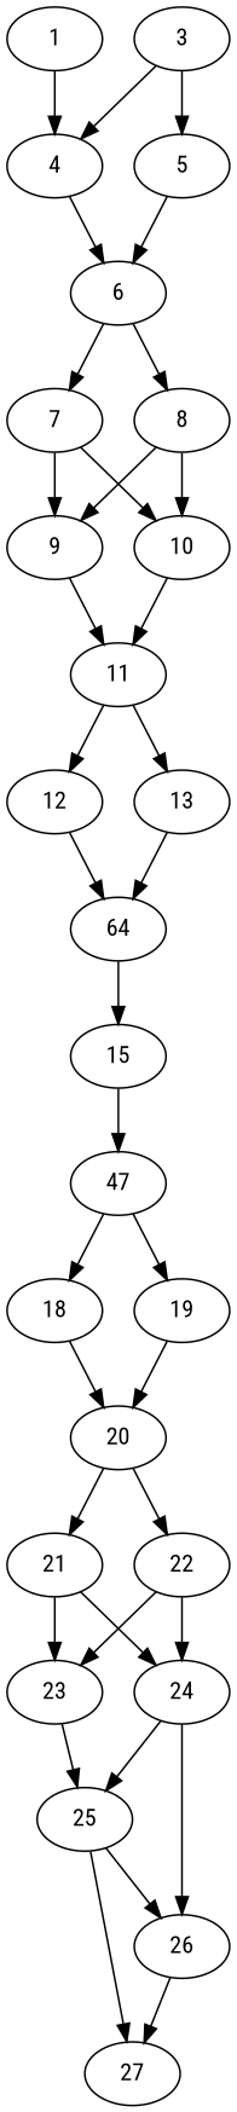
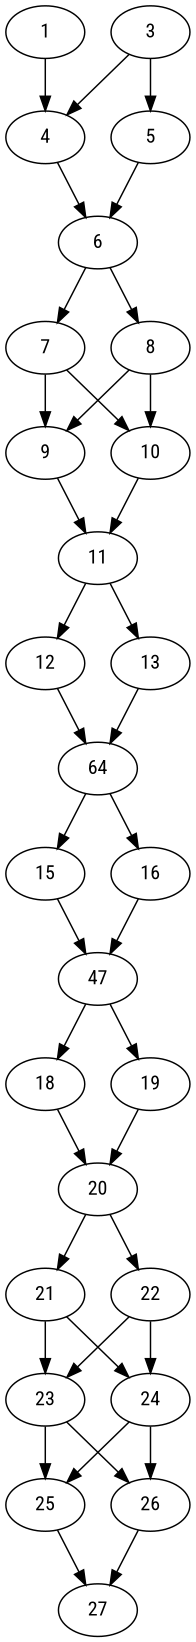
  strict digraph {
    fontname="Roboto Condensed"
    node [fontname="Roboto Condensed" paths="['BBa_J23100', 'BBa_J23101', 'BBa_J23102', 'BBa_J23103', 'BBa_J23104', 'BBa_J23105', 'BBa_J23106', 'BBa_J23107', 'BBa_J23108', 'BBa_J23109', 'BBa_J23110', 'BBa_J23111', 'BBa_J23112', 'BBa_J23113', 'BBa_J23114', 'BBa_J23115', 'BBa_J23116', 'BBa_J23117', 'BBa_J23118', 'BBa_J23119']" seq_length=1]
    edge [fontname="Roboto Condensed" paths="['BBa_J23100', 'BBa_J23102', 'BBa_J23103', 'BBa_J23104', 'BBa_J23108', 'BBa_J23111', 'BBa_J23112', 'BBa_J23113', 'BBa_J23116', 'BBa_J23117', 'BBa_J23118', 'BBa_J23119']"]
    1 [paths="['BBa_J23100', 'BBa_J23101', 'BBa_J23102', 'BBa_J23104', 'BBa_J23105', 'BBa_J23106', 'BBa_J23107', 'BBa_J23109', 'BBa_J23110', 'BBa_J23111', 'BBa_J23114', 'BBa_J23115', 'BBa_J23116', 'BBa_J23117', 'BBa_J23118', 'BBa_J23119']"]
    4 [paths="['BBa_J23100', 'BBa_J23102', 'BBa_J23103', 'BBa_J23104', 'BBa_J23108', 'BBa_J23111', 'BBa_J23112', 'BBa_J23113', 'BBa_J23116', 'BBa_J23117', 'BBa_J23118', 'BBa_J23119']"]
    3
    5 [paths="['BBa_J23101', 'BBa_J23105', 'BBa_J23106', 'BBa_J23107', 'BBa_J23109', 'BBa_J23110', 'BBa_J23114', 'BBa_J23115']"]
    6
    7 [paths="['BBa_J23100', 'BBa_J23101', 'BBa_J23102', 'BBa_J23104', 'BBa_J23105', 'BBa_J23106', 'BBa_J23107', 'BBa_J23108', 'BBa_J23109', 'BBa_J23110', 'BBa_J23111', 'BBa_J23116', 'BBa_J23117', 'BBa_J23118', 'BBa_J23119']"]
    8 [paths="['BBa_J23103', 'BBa_J23112', 'BBa_J23113', 'BBa_J23114', 'BBa_J23115']"]
    9 [paths="['BBa_J23101', 'BBa_J23102', 'BBa_J23103', 'BBa_J23104', 'BBa_J23108', 'BBa_J23109', 'BBa_J23112', 'BBa_J23115', 'BBa_J23116', 'BBa_J23117', 'BBa_J23119']"]
    10 [paths="['BBa_J23100', 'BBa_J23105', 'BBa_J23106', 'BBa_J23107', 'BBa_J23110', 'BBa_J23111', 'BBa_J23113', 'BBa_J23114', 'BBa_J23118']"]
    11 [seq_length=10]
    12 [paths="['BBa_J23100', 'BBa_J23101', 'BBa_J23102', 'BBa_J23103', 'BBa_J23104', 'BBa_J23105', 'BBa_J23106', 'BBa_J23108', 'BBa_J23109', 'BBa_J23110', 'BBa_J23111', 'BBa_J23112', 'BBa_J23113', 'BBa_J23114', 'BBa_J23116', 'BBa_J23117', 'BBa_J23118', 'BBa_J23119']"]
    13 [paths="['BBa_J23107', 'BBa_J23115']"]
    n13 [label=64 seq_length=3]
    15 [paths="['BBa_J23100', 'BBa_J23101', 'BBa_J23102', 'BBa_J23103', 'BBa_J23104', 'BBa_J23105', 'BBa_J23106', 'BBa_J23107', 'BBa_J23108', 'BBa_J23109', 'BBa_J23110', 'BBa_J23111', 'BBa_J23112', 'BBa_J23113', 'BBa_J23114', 'BBa_J23116', 'BBa_J23117', 'BBa_J23118', 'BBa_J23119']"]
+   16 [paths="['BBa_J23115']"]
    n16 [label=47 seq_length=2]
    18 [paths="['BBa_J23100', 'BBa_J23101', 'BBa_J23102', 'BBa_J23104', 'BBa_J23105', 'BBa_J23106', 'BBa_J23107', 'BBa_J23108', 'BBa_J23110', 'BBa_J23111', 'BBa_J23114', 'BBa_J23115', 'BBa_J23118', 'BBa_J23119']"]
    19 [paths="['BBa_J23103', 'BBa_J23109', 'BBa_J23112', 'BBa_J23113', 'BBa_J23116', 'BBa_J23117']"]
    20
    21 [paths="['BBa_J23101', 'BBa_J23103', 'BBa_J23104', 'BBa_J23106', 'BBa_J23107', 'BBa_J23108', 'BBa_J23111', 'BBa_J23112', 'BBa_J23113', 'BBa_J23117', 'BBa_J23118', 'BBa_J23119']"]
    22 [paths="['BBa_J23100', 'BBa_J23102', 'BBa_J23105', 'BBa_J23109', 'BBa_J23110', 'BBa_J23114', 'BBa_J23115', 'BBa_J23116']"]
    23 [paths="['BBa_J23100', 'BBa_J23106', 'BBa_J23108', 'BBa_J23110', 'BBa_J23111', 'BBa_J23114', 'BBa_J23115', 'BBa_J23119']"]
    24 [paths="['BBa_J23101', 'BBa_J23102', 'BBa_J23103', 'BBa_J23104', 'BBa_J23105', 'BBa_J23107', 'BBa_J23109', 'BBa_J23112', 'BBa_J23113', 'BBa_J23116', 'BBa_J23117', 'BBa_J23118']"]
    25 [paths="['BBa_J23101', 'BBa_J23103', 'BBa_J23105', 'BBa_J23107', 'BBa_J23108', 'BBa_J23110', 'BBa_J23112', 'BBa_J23113', 'BBa_J23114', 'BBa_J23115', 'BBa_J23116', 'BBa_J23119']"]
    26 [paths="['BBa_J23100', 'BBa_J23102', 'BBa_J23104', 'BBa_J23106', 'BBa_J23109', 'BBa_J23111', 'BBa_J23117', 'BBa_J23118']"]
    27 [seq_length=2955]
    1 -> 4 [paths="['BBa_J23100', 'BBa_J23101', 'BBa_J23102', 'BBa_J23104', 'BBa_J23105', 'BBa_J23106', 'BBa_J23107', 'BBa_J23109', 'BBa_J23110', 'BBa_J23111', 'BBa_J23114', 'BBa_J23115', 'BBa_J23116', 'BBa_J23117', 'BBa_J23118', 'BBa_J23119']"]
    4 -> 6
    3 -> 4
    3 -> 5 [paths="['BBa_J23101', 'BBa_J23105', 'BBa_J23106', 'BBa_J23107', 'BBa_J23109', 'BBa_J23110', 'BBa_J23114', 'BBa_J23115']"]
    5 -> 6 [paths="['BBa_J23101', 'BBa_J23105', 'BBa_J23106', 'BBa_J23107', 'BBa_J23109', 'BBa_J23110', 'BBa_J23114', 'BBa_J23115']"]
    6 -> 7 [paths="['BBa_J23100', 'BBa_J23101', 'BBa_J23102', 'BBa_J23104', 'BBa_J23105', 'BBa_J23106', 'BBa_J23107', 'BBa_J23108', 'BBa_J23109', 'BBa_J23110', 'BBa_J23111', 'BBa_J23116', 'BBa_J23117', 'BBa_J23118', 'BBa_J23119']"]
    6 -> 8 [paths="['BBa_J23103', 'BBa_J23112', 'BBa_J23113', 'BBa_J23114', 'BBa_J23115']"]
    7 -> 9 [paths="['BBa_J23101', 'BBa_J23102', 'BBa_J23104', 'BBa_J23108', 'BBa_J23109', 'BBa_J23116', 'BBa_J23117', 'BBa_J23119']"]
    7 -> 10 [paths="['BBa_J23100', 'BBa_J23105', 'BBa_J23106', 'BBa_J23107', 'BBa_J23110', 'BBa_J23111', 'BBa_J23118']"]
    8 -> 9 [paths="['BBa_J23103', 'BBa_J23112', 'BBa_J23115']"]
    8 -> 10 [paths="['BBa_J23113', 'BBa_J23114']"]
    9 -> 11 [paths="['BBa_J23101', 'BBa_J23102', 'BBa_J23103', 'BBa_J23104', 'BBa_J23108', 'BBa_J23109', 'BBa_J23112', 'BBa_J23115', 'BBa_J23116', 'BBa_J23117', 'BBa_J23119']"]
    10 -> 11 [paths="['BBa_J23100', 'BBa_J23105', 'BBa_J23106', 'BBa_J23107', 'BBa_J23110', 'BBa_J23111', 'BBa_J23113', 'BBa_J23114', 'BBa_J23118']"]
    11 -> 12 [paths="['BBa_J23100', 'BBa_J23101', 'BBa_J23102', 'BBa_J23103', 'BBa_J23104', 'BBa_J23105', 'BBa_J23106', 'BBa_J23108', 'BBa_J23109', 'BBa_J23110', 'BBa_J23111', 'BBa_J23112', 'BBa_J23113', 'BBa_J23114', 'BBa_J23116', 'BBa_J23117', 'BBa_J23118', 'BBa_J23119']"]
    11 -> 13 [paths="['BBa_J23107', 'BBa_J23115']"]
    12 -> n13 [paths="['BBa_J23100', 'BBa_J23101', 'BBa_J23102', 'BBa_J23103', 'BBa_J23104', 'BBa_J23105', 'BBa_J23106', 'BBa_J23108', 'BBa_J23109', 'BBa_J23110', 'BBa_J23111', 'BBa_J23112', 'BBa_J23113', 'BBa_J23114', 'BBa_J23116', 'BBa_J23117', 'BBa_J23118', 'BBa_J23119']"]
    13 -> n13 [paths="['BBa_J23107', 'BBa_J23115']"]
    n13 -> 15 [paths="['BBa_J23100', 'BBa_J23101', 'BBa_J23102', 'BBa_J23103', 'BBa_J23104', 'BBa_J23105', 'BBa_J23106', 'BBa_J23107', 'BBa_J23108', 'BBa_J23109', 'BBa_J23110', 'BBa_J23111', 'BBa_J23112', 'BBa_J23113', 'BBa_J23114', 'BBa_J23116', 'BBa_J23117', 'BBa_J23118', 'BBa_J23119']"]
+   n13 -> 16 [paths="['BBa_J23115']"]
    15 -> n16 [paths="['BBa_J23100', 'BBa_J23101', 'BBa_J23102', 'BBa_J23103', 'BBa_J23104', 'BBa_J23105', 'BBa_J23106', 'BBa_J23107', 'BBa_J23108', 'BBa_J23109', 'BBa_J23110', 'BBa_J23111', 'BBa_J23112', 'BBa_J23113', 'BBa_J23114', 'BBa_J23116', 'BBa_J23117', 'BBa_J23118', 'BBa_J23119']"]
+   16 -> n16 [paths="['BBa_J23115']"]
    n16 -> 18 [paths="['BBa_J23100', 'BBa_J23101', 'BBa_J23102', 'BBa_J23104', 'BBa_J23105', 'BBa_J23106', 'BBa_J23107', 'BBa_J23108', 'BBa_J23110', 'BBa_J23111', 'BBa_J23114', 'BBa_J23115', 'BBa_J23118', 'BBa_J23119']"]
    n16 -> 19 [paths="['BBa_J23103', 'BBa_J23109', 'BBa_J23112', 'BBa_J23113', 'BBa_J23116', 'BBa_J23117']"]
    18 -> 20 [paths="['BBa_J23100', 'BBa_J23101', 'BBa_J23102', 'BBa_J23104', 'BBa_J23105', 'BBa_J23106', 'BBa_J23107', 'BBa_J23108', 'BBa_J23110', 'BBa_J23111', 'BBa_J23114', 'BBa_J23115', 'BBa_J23118', 'BBa_J23119']"]
    19 -> 20 [paths="['BBa_J23103', 'BBa_J23109', 'BBa_J23112', 'BBa_J23113', 'BBa_J23116', 'BBa_J23117']"]
    20 -> 21 [paths="['BBa_J23101', 'BBa_J23103', 'BBa_J23104', 'BBa_J23106', 'BBa_J23107', 'BBa_J23108', 'BBa_J23111', 'BBa_J23112', 'BBa_J23113', 'BBa_J23117', 'BBa_J23118', 'BBa_J23119']"]
    20 -> 22 [paths="['BBa_J23100', 'BBa_J23102', 'BBa_J23105', 'BBa_J23109', 'BBa_J23110', 'BBa_J23114', 'BBa_J23115', 'BBa_J23116']"]
    21 -> 23 [paths="['BBa_J23106', 'BBa_J23108', 'BBa_J23111', 'BBa_J23119']"]
    21 -> 24 [paths="['BBa_J23101', 'BBa_J23103', 'BBa_J23104', 'BBa_J23107', 'BBa_J23112', 'BBa_J23113', 'BBa_J23117', 'BBa_J23118']"]
    22 -> 23 [paths="['BBa_J23100', 'BBa_J23110', 'BBa_J23114', 'BBa_J23115']"]
    22 -> 24 [paths="['BBa_J23102', 'BBa_J23105', 'BBa_J23109', 'BBa_J23116']"]
    23 -> 25 [paths="['BBa_J23108', 'BBa_J23110', 'BBa_J23114', 'BBa_J23115', 'BBa_J23119']"]
-   25 -> 26 [paths="['BBa_J23100', 'BBa_J23106', 'BBa_J23111']"]
+   23 -> 26 [paths="['BBa_J23100', 'BBa_J23106', 'BBa_J23111']"]
    24 -> 25 [paths="['BBa_J23101', 'BBa_J23103', 'BBa_J23105', 'BBa_J23107', 'BBa_J23112', 'BBa_J23113', 'BBa_J23116']"]
    24 -> 26 [paths="['BBa_J23102', 'BBa_J23104', 'BBa_J23109', 'BBa_J23117', 'BBa_J23118']"]
    25 -> 27 [paths="['BBa_J23101', 'BBa_J23103', 'BBa_J23105', 'BBa_J23107', 'BBa_J23108', 'BBa_J23110', 'BBa_J23112', 'BBa_J23113', 'BBa_J23114', 'BBa_J23115', 'BBa_J23116', 'BBa_J23119']"]
    26 -> 27 [paths="['BBa_J23100', 'BBa_J23102', 'BBa_J23104', 'BBa_J23106', 'BBa_J23109', 'BBa_J23111', 'BBa_J23117', 'BBa_J23118']"]
  }
